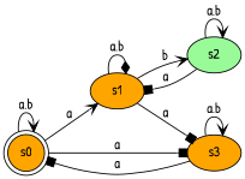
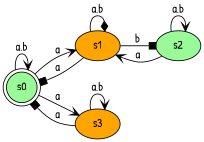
  digraph {
    fontname="Patrick Hand"
    rankdir=LR
    node [fillcolor=palegreen fontname="Patrick Hand" style=filled]
    edge [arrowhead=vee fontname="Patrick Hand"]
-   s0 [fillcolor=orange shape=doublecircle]
+   s0 [shape=doublecircle]
    s1 [fillcolor=orange]
    s3 [fillcolor=orange]
    s2
    s0 -> s0 [label="a.b"]
    s0 -> s1 [label=a]
-   s0 -> s3 [arrowhead=box label=a]
-   s1 -> s3 [arrowhead=box label=a]
+   s0 -> s3 [label=a]
+   s1 -> s0 [arrowhead=box label=a]
    s1 -> s1 [arrowhead=diamond label="a.b"]
-   s1 -> s2 [label=b]
+   s1 -> s2 [arrowhead=box label=b]
    s3 -> s0 [arrowhead=box label=a]
    s3 -> s3 [label="a.b"]
-   s2 -> s1 [arrowhead=box label=a]
+   s2 -> s1 [label=a]
    s2 -> s2 [label="a.b"]
  }
